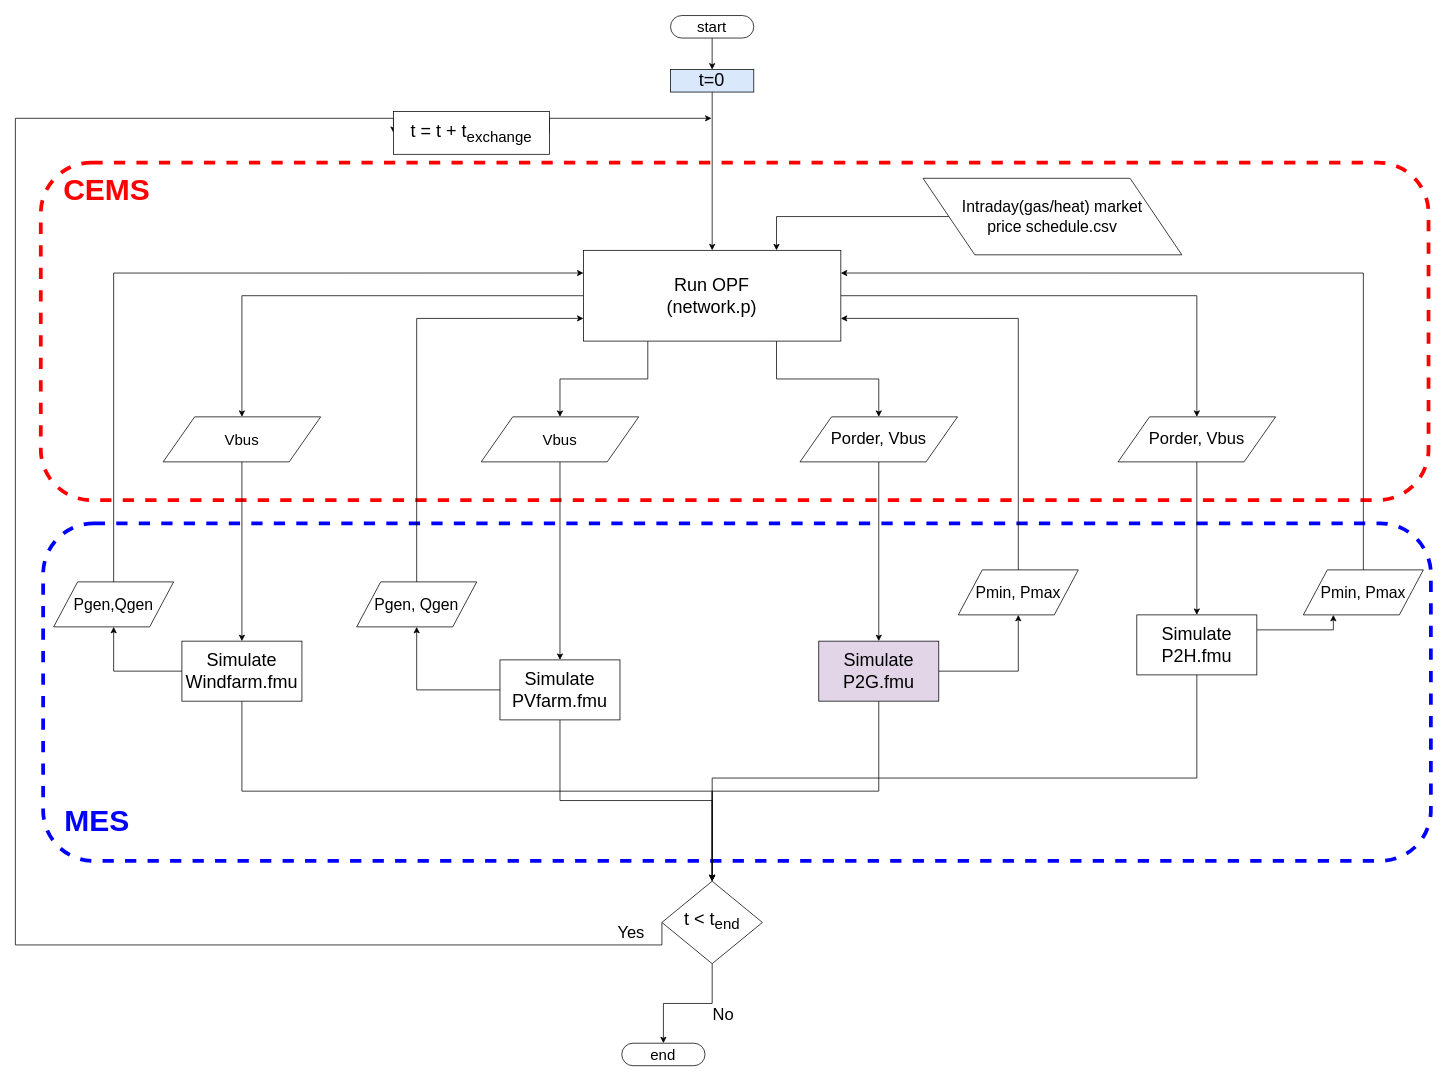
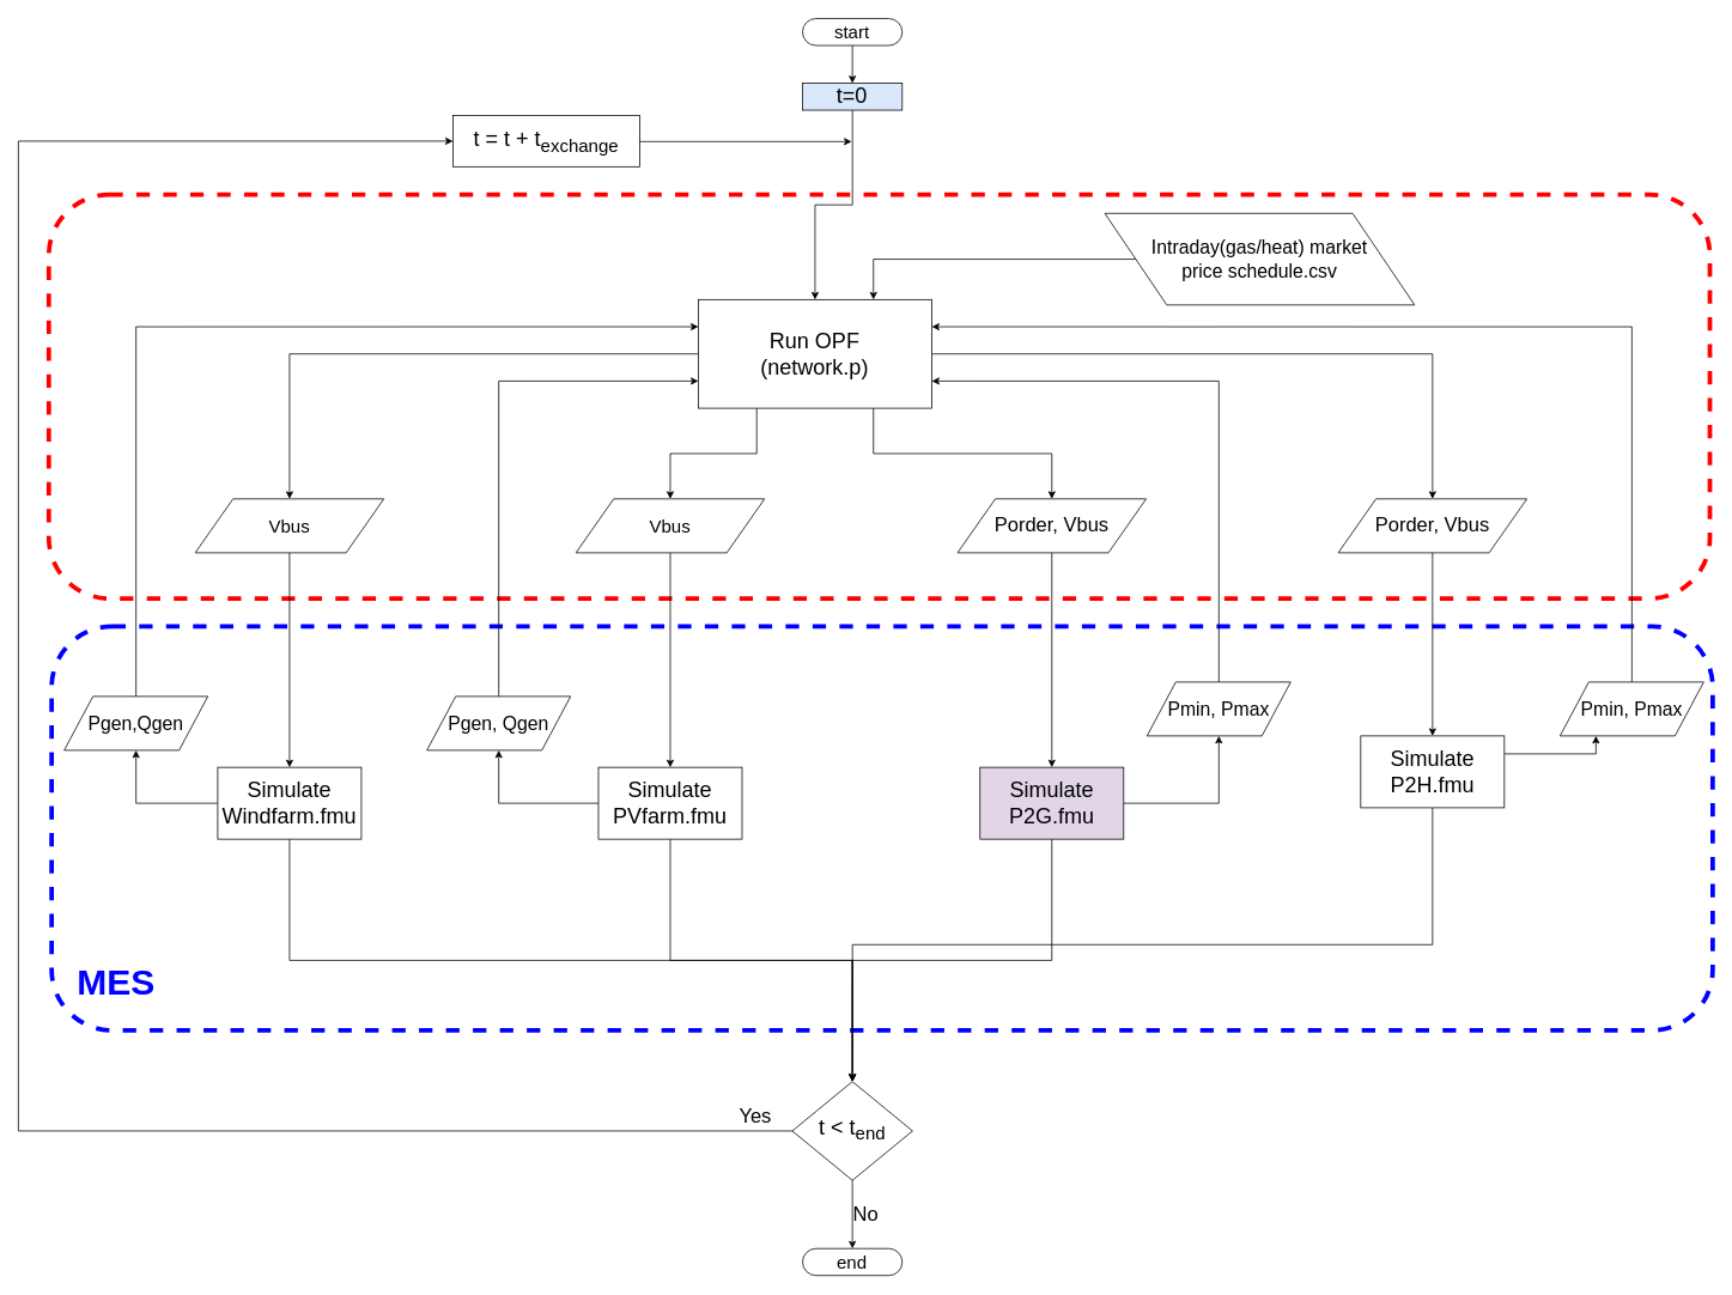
  <mxCell id="0" />
  <mxCell id="1" parent="0" />
  <mxCell id="2" value="" style="rounded=1;whiteSpace=wrap;html=1;fillOpacity=21;strokeOpacity=100;dashed=1;strokeWidth=5;overflow=hidden;strokeColor=#FF0000;gradientColor=none;imageAspect=1;" parent="1" vertex="1"><mxGeometry x="53.87" y="216" width="1850" height="450" as="geometry" /></mxCell>
  <mxCell id="3" value="" style="rounded=1;whiteSpace=wrap;html=1;fillOpacity=21;strokeOpacity=100;dashed=1;strokeWidth=5;overflow=hidden;strokeColor=#0000FF;" parent="1" vertex="1"><mxGeometry x="57" y="697" width="1850" height="450" as="geometry" /></mxCell>
  <mxCell id="4" style="edgeStyle=orthogonalEdgeStyle;rounded=0;orthogonalLoop=1;jettySize=auto;html=1;exitX=0;exitY=0.5;exitDx=0;exitDy=0;entryX=0;entryY=0.5;entryDx=0;entryDy=0;labelBackgroundColor=#ffffff;strokeColor=#000000;align=right;" parent="1" source="6" target="8" edge="1"><mxGeometry relative="1" as="geometry"><Array as="points"><mxPoint x="20" y="1259" /><mxPoint x="20" y="157" /></Array></mxGeometry></mxCell>
  <mxCell id="5" value="" style="edgeStyle=orthogonalEdgeStyle;rounded=0;orthogonalLoop=1;jettySize=auto;html=1;labelBackgroundColor=#ffffff;strokeColor=#000000;align=right;entryX=0.5;entryY=0;entryDx=0;entryDy=0;" parent="1" source="6" target="48" edge="1"><mxGeometry relative="1" as="geometry"><mxPoint x="924" y="1388" as="targetPoint" /></mxGeometry></mxCell>
- <mxCell id="6" value="&lt;font style=&quot;font-size: 24px&quot;&gt;t &amp;lt; t&lt;sub&gt;end&lt;/sub&gt;&lt;/font&gt;" style="rhombus;whiteSpace=wrap;html=1;shadow=0;fontFamily=Helvetica;fontSize=12;align=center;strokeWidth=1;spacing=6;spacingTop=-4;" parent="1" vertex="1"><mxGeometry x="881.87" y="1174" width="134" height="110" as="geometry" /></mxCell>
+ <mxCell id="6" value="&lt;font style=&quot;font-size: 24px&quot;&gt;t &amp;lt; t&lt;sub&gt;end&lt;/sub&gt;&lt;/font&gt;" style="rhombus;whiteSpace=wrap;html=1;shadow=0;fontFamily=Helvetica;fontSize=12;align=center;strokeWidth=1;spacing=6;spacingTop=-4;" parent="1" vertex="1"><mxGeometry x="881.87" y="1204" width="134" height="110" as="geometry" /></mxCell>
  <mxCell id="7" style="edgeStyle=orthogonalEdgeStyle;rounded=0;orthogonalLoop=1;jettySize=auto;html=1;exitX=1;exitY=0.5;exitDx=0;exitDy=0;" parent="1" source="8" edge="1"><mxGeometry relative="1" as="geometry"><mxPoint x="948" y="157" as="targetPoint" /><Array as="points"><mxPoint x="948" y="157" /></Array></mxGeometry></mxCell>
- <mxCell id="8" value="&lt;font style=&quot;font-size: 24px&quot;&gt;t = t + t&lt;sub&gt;exchange&lt;/sub&gt;&lt;/font&gt;" style="rounded=0;whiteSpace=wrap;html=1;" parent="1" vertex="1"><mxGeometry x="524" y="148" width="208" height="57" as="geometry" /></mxCell>
+ <mxCell id="8" value="&lt;font style=&quot;font-size: 24px&quot;&gt;t = t + t&lt;sub&gt;exchange&lt;/sub&gt;&lt;/font&gt;" style="rounded=0;whiteSpace=wrap;html=1;" parent="1" vertex="1"><mxGeometry x="504" y="128" width="208" height="57" as="geometry" /></mxCell>
  <mxCell id="9" style="edgeStyle=orthogonalEdgeStyle;rounded=0;orthogonalLoop=1;jettySize=auto;html=1;exitX=0.5;exitY=1;exitDx=0;exitDy=0;entryX=0.5;entryY=0;entryDx=0;entryDy=0;labelBackgroundColor=#ffffff;strokeColor=#000000;align=right;" parent="1" source="10" target="32" edge="1"><mxGeometry relative="1" as="geometry" /></mxCell>
  <mxCell id="10" value="&lt;font style=&quot;font-size: 20px&quot;&gt;Vbus&lt;/font&gt;" style="shape=parallelogram;perimeter=parallelogramPerimeter;whiteSpace=wrap;html=1;" parent="1" vertex="1"><mxGeometry x="217" y="555" width="210" height="60" as="geometry" /></mxCell>
  <mxCell id="11" style="edgeStyle=orthogonalEdgeStyle;rounded=0;orthogonalLoop=1;jettySize=auto;html=1;exitX=0.5;exitY=1;exitDx=0;exitDy=0;entryX=0.5;entryY=0;entryDx=0;entryDy=0;labelBackgroundColor=#ffffff;strokeColor=#000000;align=right;" parent="1" source="12" target="41" edge="1"><mxGeometry relative="1" as="geometry" /></mxCell>
  <mxCell id="12" value="&lt;font style=&quot;font-size: 20px&quot;&gt;Vbus&lt;/font&gt;" style="shape=parallelogram;perimeter=parallelogramPerimeter;whiteSpace=wrap;html=1;" parent="1" vertex="1"><mxGeometry x="641" y="555" width="210" height="60" as="geometry" /></mxCell>
  <mxCell id="13" style="edgeStyle=orthogonalEdgeStyle;rounded=0;orthogonalLoop=1;jettySize=auto;html=1;exitX=0.5;exitY=0;exitDx=0;exitDy=0;entryX=1;entryY=0.75;entryDx=0;entryDy=0;labelBackgroundColor=#ffffff;strokeColor=#000000;align=right;" parent="1" source="14" target="19" edge="1"><mxGeometry relative="1" as="geometry" /></mxCell>
  <mxCell id="14" value="&lt;span style=&quot;font-size: 21px&quot;&gt;Pmin, Pmax&lt;/span&gt;" style="shape=parallelogram;perimeter=parallelogramPerimeter;whiteSpace=wrap;html=1;" parent="1" vertex="1"><mxGeometry x="1277" y="759" width="160" height="60" as="geometry" /></mxCell>
  <mxCell id="15" style="edgeStyle=orthogonalEdgeStyle;rounded=0;orthogonalLoop=1;jettySize=auto;html=1;exitX=1;exitY=0.5;exitDx=0;exitDy=0;entryX=0.5;entryY=0;entryDx=0;entryDy=0;labelBackgroundColor=#ffffff;strokeColor=#000000;align=right;" parent="1" source="19" target="25" edge="1"><mxGeometry relative="1" as="geometry" /></mxCell>
  <mxCell id="16" style="edgeStyle=orthogonalEdgeStyle;rounded=0;orthogonalLoop=1;jettySize=auto;html=1;exitX=0.25;exitY=1;exitDx=0;exitDy=0;entryX=0.5;entryY=0;entryDx=0;entryDy=0;" parent="1" source="19" target="12" edge="1"><mxGeometry relative="1" as="geometry" /></mxCell>
  <mxCell id="17" style="edgeStyle=orthogonalEdgeStyle;rounded=0;orthogonalLoop=1;jettySize=auto;html=1;exitX=0.75;exitY=1;exitDx=0;exitDy=0;entryX=0.5;entryY=0;entryDx=0;entryDy=0;" parent="1" source="19" target="23" edge="1"><mxGeometry relative="1" as="geometry" /></mxCell>
  <mxCell id="18" style="edgeStyle=orthogonalEdgeStyle;rounded=0;orthogonalLoop=1;jettySize=auto;html=1;exitX=0;exitY=0.5;exitDx=0;exitDy=0;entryX=0.5;entryY=0;entryDx=0;entryDy=0;" parent="1" source="19" target="10" edge="1"><mxGeometry relative="1" as="geometry" /></mxCell>
- <mxCell id="19" value="&lt;font style=&quot;font-size: 24px&quot;&gt;Run OPF&lt;br&gt;(network.p)&lt;/font&gt;" style="rounded=0;whiteSpace=wrap;html=1;" parent="1" vertex="1"><mxGeometry x="777.31" y="333" width="343.12" height="121" as="geometry" /></mxCell>
+ <mxCell id="19" value="&lt;font style=&quot;font-size: 24px&quot;&gt;Run OPF&lt;br&gt;(network.p)&lt;/font&gt;" style="rounded=0;whiteSpace=wrap;html=1;" parent="1" vertex="1"><mxGeometry x="777.31" y="333" width="260" height="121" as="geometry" /></mxCell>
  <mxCell id="20" value="" style="edgeStyle=orthogonalEdgeStyle;rounded=0;orthogonalLoop=1;jettySize=auto;html=1;labelBackgroundColor=#ffffff;strokeColor=#000000;align=right;" parent="1" source="21" target="19" edge="1"><mxGeometry relative="1" as="geometry" /></mxCell>
  <mxCell id="21" value="&lt;font style=&quot;font-size: 24px&quot;&gt;t=0&lt;/font&gt;" style="rounded=0;whiteSpace=wrap;html=1;fillColor=#dae8fc;" parent="1" vertex="1"><mxGeometry x="893.37" y="92" width="111" height="30" as="geometry" /></mxCell>
  <mxCell id="22" style="edgeStyle=orthogonalEdgeStyle;rounded=0;orthogonalLoop=1;jettySize=auto;html=1;exitX=0.5;exitY=1;exitDx=0;exitDy=0;entryX=0.5;entryY=0;entryDx=0;entryDy=0;labelBackgroundColor=#ffffff;strokeColor=#000000;align=right;" parent="1" source="23" target="38" edge="1"><mxGeometry relative="1" as="geometry" /></mxCell>
  <mxCell id="23" value="&lt;font style=&quot;font-size: 22px&quot;&gt;Porder, Vbus&lt;/font&gt;" style="shape=parallelogram;perimeter=parallelogramPerimeter;whiteSpace=wrap;html=1;" parent="1" vertex="1"><mxGeometry x="1066" y="555" width="210" height="60" as="geometry" /></mxCell>
  <mxCell id="24" style="edgeStyle=orthogonalEdgeStyle;rounded=0;orthogonalLoop=1;jettySize=auto;html=1;exitX=0.5;exitY=1;exitDx=0;exitDy=0;entryX=0.5;entryY=0;entryDx=0;entryDy=0;labelBackgroundColor=#ffffff;strokeColor=#000000;align=right;" parent="1" source="25" target="35" edge="1"><mxGeometry relative="1" as="geometry" /></mxCell>
  <mxCell id="25" value="&lt;font style=&quot;font-size: 22px&quot;&gt;Porder, Vbus&lt;/font&gt;" style="shape=parallelogram;perimeter=parallelogramPerimeter;whiteSpace=wrap;html=1;" parent="1" vertex="1"><mxGeometry x="1490" y="555" width="210" height="60" as="geometry" /></mxCell>
  <mxCell id="26" style="edgeStyle=orthogonalEdgeStyle;rounded=0;orthogonalLoop=1;jettySize=auto;html=1;exitX=0.5;exitY=0;exitDx=0;exitDy=0;entryX=1;entryY=0.25;entryDx=0;entryDy=0;labelBackgroundColor=#ffffff;strokeColor=#000000;align=right;" parent="1" source="27" target="19" edge="1"><mxGeometry relative="1" as="geometry" /></mxCell>
  <mxCell id="27" value="&lt;span style=&quot;font-size: 21px&quot;&gt;Pmin, Pmax&lt;/span&gt;" style="shape=parallelogram;perimeter=parallelogramPerimeter;whiteSpace=wrap;html=1;" parent="1" vertex="1"><mxGeometry x="1737" y="759" width="160" height="60" as="geometry" /></mxCell>
  <mxCell id="28" style="edgeStyle=orthogonalEdgeStyle;rounded=0;orthogonalLoop=1;jettySize=auto;html=1;exitX=0;exitY=0.5;exitDx=0;exitDy=0;entryX=0.75;entryY=0;entryDx=0;entryDy=0;" parent="1" source="29" target="19" edge="1"><mxGeometry relative="1" as="geometry" /></mxCell>
  <mxCell id="29" value="&lt;div style=&quot;font-size: 21px&quot;&gt;&lt;font style=&quot;font-size: 21px&quot;&gt;Intraday(gas/heat) market price&amp;nbsp;&lt;/font&gt;&lt;span&gt;schedule.csv&lt;/span&gt;&lt;/div&gt;" style="shape=parallelogram;perimeter=parallelogramPerimeter;whiteSpace=wrap;html=1;flipV=1;flipH=0;align=center;" parent="1" vertex="1"><mxGeometry x="1230" y="237" width="345" height="102" as="geometry" /></mxCell>
  <mxCell id="30" style="edgeStyle=orthogonalEdgeStyle;rounded=0;orthogonalLoop=1;jettySize=auto;html=1;exitX=0.5;exitY=1;exitDx=0;exitDy=0;entryX=0.5;entryY=0;entryDx=0;entryDy=0;" parent="1" source="32" target="6" edge="1"><mxGeometry relative="1" as="geometry" /></mxCell>
  <mxCell id="31" style="edgeStyle=orthogonalEdgeStyle;rounded=0;orthogonalLoop=1;jettySize=auto;html=1;exitX=0;exitY=0.5;exitDx=0;exitDy=0;entryX=0.5;entryY=1;entryDx=0;entryDy=0;" parent="1" source="32" target="52" edge="1"><mxGeometry relative="1" as="geometry" /></mxCell>
  <mxCell id="32" value="&lt;font style=&quot;font-size: 24px&quot;&gt;Simulate Windfarm.fmu&lt;/font&gt;" style="rounded=0;whiteSpace=wrap;html=1;aspect=fixed;" parent="1" vertex="1"><mxGeometry x="242" y="854" width="160" height="80" as="geometry" /></mxCell>
  <mxCell id="33" style="edgeStyle=orthogonalEdgeStyle;rounded=0;orthogonalLoop=1;jettySize=auto;html=1;exitX=1;exitY=0.25;exitDx=0;exitDy=0;entryX=0.25;entryY=1;entryDx=0;entryDy=0;labelBackgroundColor=#ffffff;strokeColor=#000000;align=right;" parent="1" source="35" target="27" edge="1"><mxGeometry relative="1" as="geometry" /></mxCell>
  <mxCell id="34" style="edgeStyle=orthogonalEdgeStyle;rounded=0;orthogonalLoop=1;jettySize=auto;html=1;exitX=0.5;exitY=1;exitDx=0;exitDy=0;entryX=0.5;entryY=0;entryDx=0;entryDy=0;" parent="1" source="35" target="6" edge="1"><mxGeometry relative="1" as="geometry" /></mxCell>
  <mxCell id="35" value="&lt;font style=&quot;font-size: 24px&quot;&gt;Simulate P2H.fmu&lt;/font&gt;" style="rounded=0;whiteSpace=wrap;html=1;aspect=fixed;" parent="1" vertex="1"><mxGeometry x="1515" y="819" width="160" height="80" as="geometry" /></mxCell>
  <mxCell id="36" style="edgeStyle=orthogonalEdgeStyle;rounded=0;orthogonalLoop=1;jettySize=auto;html=1;exitX=0.5;exitY=1;exitDx=0;exitDy=0;entryX=0.5;entryY=0;entryDx=0;entryDy=0;" parent="1" source="38" target="6" edge="1"><mxGeometry relative="1" as="geometry" /></mxCell>
  <mxCell id="37" style="edgeStyle=orthogonalEdgeStyle;rounded=0;orthogonalLoop=1;jettySize=auto;html=1;exitX=1;exitY=0.5;exitDx=0;exitDy=0;entryX=0.5;entryY=1;entryDx=0;entryDy=0;" parent="1" source="38" target="14" edge="1"><mxGeometry relative="1" as="geometry" /></mxCell>
  <mxCell id="38" value="&lt;font style=&quot;font-size: 24px&quot;&gt;Simulate P2G.fmu&lt;/font&gt;" style="rounded=0;whiteSpace=wrap;html=1;aspect=fixed;fillColor=#e1d5e7;" parent="1" vertex="1"><mxGeometry x="1091" y="854" width="160" height="80" as="geometry" /></mxCell>
  <mxCell id="39" style="edgeStyle=orthogonalEdgeStyle;rounded=0;orthogonalLoop=1;jettySize=auto;html=1;exitX=0.5;exitY=1;exitDx=0;exitDy=0;entryX=0.5;entryY=0;entryDx=0;entryDy=0;" parent="1" source="41" target="6" edge="1"><mxGeometry relative="1" as="geometry" /></mxCell>
  <mxCell id="40" style="edgeStyle=orthogonalEdgeStyle;rounded=0;orthogonalLoop=1;jettySize=auto;html=1;exitX=0;exitY=0.5;exitDx=0;exitDy=0;entryX=0.5;entryY=1;entryDx=0;entryDy=0;" parent="1" source="41" target="50" edge="1"><mxGeometry relative="1" as="geometry" /></mxCell>
- <mxCell id="41" value="&lt;font style=&quot;font-size: 24px&quot;&gt;Simulate PVfarm.fmu&lt;/font&gt;" style="rounded=0;whiteSpace=wrap;html=1;aspect=fixed;" parent="1" vertex="1"><mxGeometry x="666" y="879" width="160" height="80" as="geometry" /></mxCell>
+ <mxCell id="41" value="&lt;font style=&quot;font-size: 24px&quot;&gt;Simulate PVfarm.fmu&lt;/font&gt;" style="rounded=0;whiteSpace=wrap;html=1;aspect=fixed;" parent="1" vertex="1"><mxGeometry x="666" y="854" width="160" height="80" as="geometry" /></mxCell>
  <mxCell id="42" value="&lt;font style=&quot;font-size: 22px&quot;&gt;Yes&lt;/font&gt;" style="text;html=1;strokeColor=none;fillColor=none;align=center;verticalAlign=middle;whiteSpace=wrap;rounded=0;" parent="1" vertex="1"><mxGeometry x="811" y="1228" width="60" height="30" as="geometry" /></mxCell>
  <mxCell id="43" value="&lt;font style=&quot;font-size: 22px&quot;&gt;No&lt;/font&gt;" style="text;html=1;strokeColor=none;fillColor=none;align=center;verticalAlign=middle;whiteSpace=wrap;rounded=0;" parent="1" vertex="1"><mxGeometry x="933.87" y="1337" width="60" height="30" as="geometry" /></mxCell>
- <mxCell id="44" value="&lt;font color=&quot;#ff0000&quot; size=&quot;1&quot;&gt;&lt;b style=&quot;font-size: 40px&quot;&gt;CEMS&lt;/b&gt;&lt;/font&gt;" style="text;html=1;strokeColor=none;fillColor=none;align=center;verticalAlign=middle;whiteSpace=wrap;rounded=0;" parent="1" vertex="1"><mxGeometry x="67" y="222" width="150" height="60" as="geometry" /></mxCell>
  <mxCell id="45" value="&lt;font size=&quot;1&quot; color=&quot;#0000ff&quot;&gt;&lt;b style=&quot;font-size: 40px&quot;&gt;MES&lt;/b&gt;&lt;/font&gt;" style="text;html=1;strokeColor=none;fillColor=none;align=center;verticalAlign=middle;whiteSpace=wrap;rounded=0;" parent="1" vertex="1"><mxGeometry x="53.87" y="1062" width="150" height="60" as="geometry" /></mxCell>
  <mxCell id="46" style="edgeStyle=orthogonalEdgeStyle;rounded=0;orthogonalLoop=1;jettySize=auto;html=1;exitX=0.5;exitY=1;exitDx=0;exitDy=0;entryX=0.5;entryY=0;entryDx=0;entryDy=0;" parent="1" source="47" target="21" edge="1"><mxGeometry relative="1" as="geometry" /></mxCell>
  <mxCell id="47" value="&lt;font style=&quot;font-size: 20px&quot;&gt;start&lt;/font&gt;" style="whiteSpace=wrap;html=1;rounded=1;arcSize=50;align=center;" parent="1" vertex="1"><mxGeometry x="893.37" y="20" width="111" height="30" as="geometry" /></mxCell>
- <mxCell id="48" value="&lt;font style=&quot;font-size: 20px&quot;&gt;end&lt;/font&gt;" style="whiteSpace=wrap;html=1;rounded=1;arcSize=50;align=center;" parent="1" vertex="1"><mxGeometry x="828.37" y="1390" width="111" height="30" as="geometry" /></mxCell>
+ <mxCell id="48" value="&lt;font style=&quot;font-size: 20px&quot;&gt;end&lt;/font&gt;" style="whiteSpace=wrap;html=1;rounded=1;arcSize=50;align=center;" parent="1" vertex="1"><mxGeometry x="893.37" y="1390" width="111" height="30" as="geometry" /></mxCell>
  <mxCell id="49" style="edgeStyle=orthogonalEdgeStyle;rounded=0;orthogonalLoop=1;jettySize=auto;html=1;exitX=0.5;exitY=0;exitDx=0;exitDy=0;entryX=0;entryY=0.75;entryDx=0;entryDy=0;" parent="1" source="50" target="19" edge="1"><mxGeometry relative="1" as="geometry" /></mxCell>
  <mxCell id="50" value="&lt;span style=&quot;font-size: 21px&quot;&gt;Pgen, Qgen&lt;/span&gt;" style="shape=parallelogram;perimeter=parallelogramPerimeter;whiteSpace=wrap;html=1;" parent="1" vertex="1"><mxGeometry x="475" y="775" width="160" height="60" as="geometry" /></mxCell>
  <mxCell id="51" style="edgeStyle=orthogonalEdgeStyle;rounded=0;orthogonalLoop=1;jettySize=auto;html=1;exitX=0.5;exitY=0;exitDx=0;exitDy=0;entryX=0;entryY=0.25;entryDx=0;entryDy=0;" parent="1" source="52" target="19" edge="1"><mxGeometry relative="1" as="geometry" /></mxCell>
  <mxCell id="52" value="&lt;font style=&quot;font-size: 21px&quot;&gt;Pgen,Qgen&lt;/font&gt;" style="shape=parallelogram;perimeter=parallelogramPerimeter;whiteSpace=wrap;html=1;" parent="1" vertex="1"><mxGeometry x="71" y="775" width="160" height="60" as="geometry" /></mxCell>
